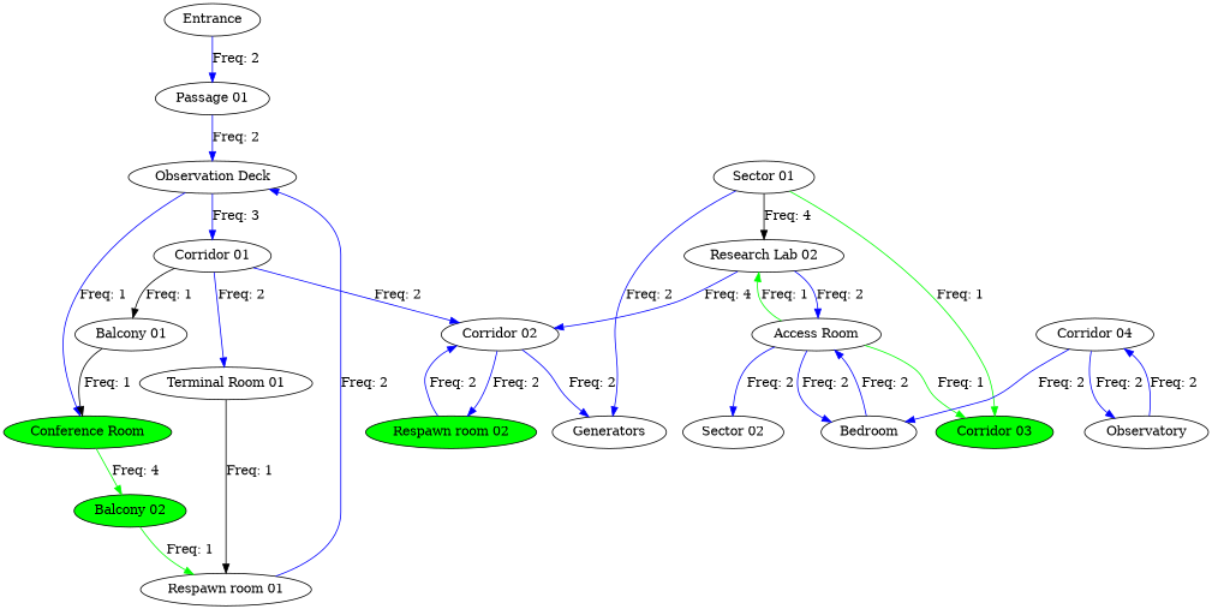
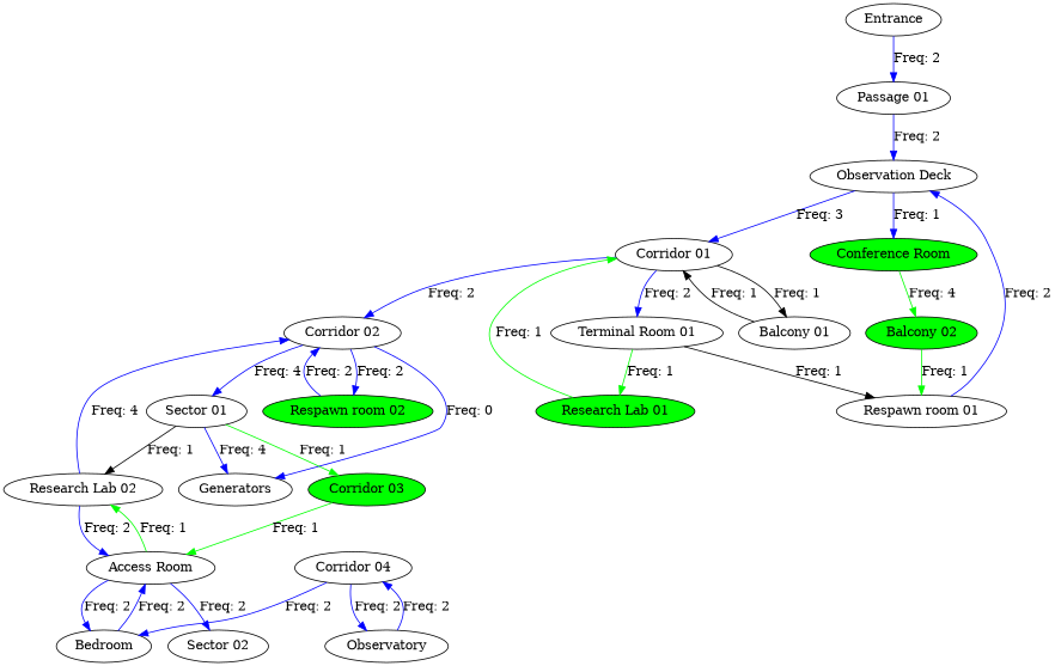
  digraph {
    edge [color=blue constraint=true]
    n1 [label=Entrance]
    n2 [label="Passage 01"]
    n3 [label="Observation Deck"]
    n4 [label="Corridor 01"]
    n5 [fillcolor=green label="Conference Room" style=filled]
    n6 [label="Terminal Room 01"]
    n7 [label="Balcony 01"]
    n8 [label="Corridor 02"]
    n9 [fillcolor=green label="Balcony 02" style=filled]
    n10 [label="Respawn room 01"]
+   n11 [fillcolor=green label="Research Lab 01" style=filled]
    n12 [label="Sector 01"]
    n13 [label=Generators]
    n14 [fillcolor=green label="Respawn room 02" style=filled]
    n15 [label="Research Lab 02"]
    n16 [fillcolor=green label="Corridor 03" style=filled]
    n17 [label="Access Room"]
    n18 [label=Bedroom]
    n19 [label="Sector 02"]
    n20 [label="Corridor 04"]
    n21 [label=Observatory]
    n1 -> n2 [label="Freq: 2"]
    n2 -> n3 [label="Freq: 2"]
    n3 -> n4 [label="Freq: 3"]
    n3 -> n5 [label="Freq: 1"]
    n4 -> n6 [label="Freq: 2"]
    n4 -> n7 [color=black label="Freq: 1"]
    n4 -> n8 [label="Freq: 2"]
    n5 -> n9 [color=green label="Freq: 4"]
    n6 -> n10 [color=black label="Freq: 1"]
-   n7 -> n5 [color=black label="Freq: 1"]
-   n8 -> n13 [label="Freq: 2"]
+   n6 -> n11 [color=green label="Freq: 1"]
+   n7 -> n4 [color=black label="Freq: 1"]
+   n8 -> n12 [label="Freq: 4"]
+   n8 -> n13 [label="Freq: 0"]
    n8 -> n14 [label="Freq: 2"]
    n9 -> n10 [color=green label="Freq: 1"]
    n10 -> n3 [label="Freq: 2"]
-   n12 -> n13 [label="Freq: 2"]
-   n12 -> n15 [color=black label="Freq: 4"]
+   n11 -> n4 [color=green label="Freq: 1"]
+   n12 -> n13 [label="Freq: 4"]
+   n12 -> n15 [color=black label="Freq: 1"]
    n12 -> n16 [color=green label="Freq: 1"]
    n14 -> n8 [label="Freq: 2"]
    n15 -> n8 [label="Freq: 4"]
    n15 -> n17 [label="Freq: 2"]
-   n17 -> n16 [color=green label="Freq: 1"]
+   n16 -> n17 [color=green label="Freq: 1"]
    n17 -> n15 [color=green label="Freq: 1"]
    n17 -> n18 [label="Freq: 2"]
    n17 -> n19 [label="Freq: 2"]
    n18 -> n17 [label="Freq: 2"]
    n20 -> n18 [label="Freq: 2"]
    n20 -> n21 [label="Freq: 2"]
    n21 -> n20 [label="Freq: 2"]
  }
